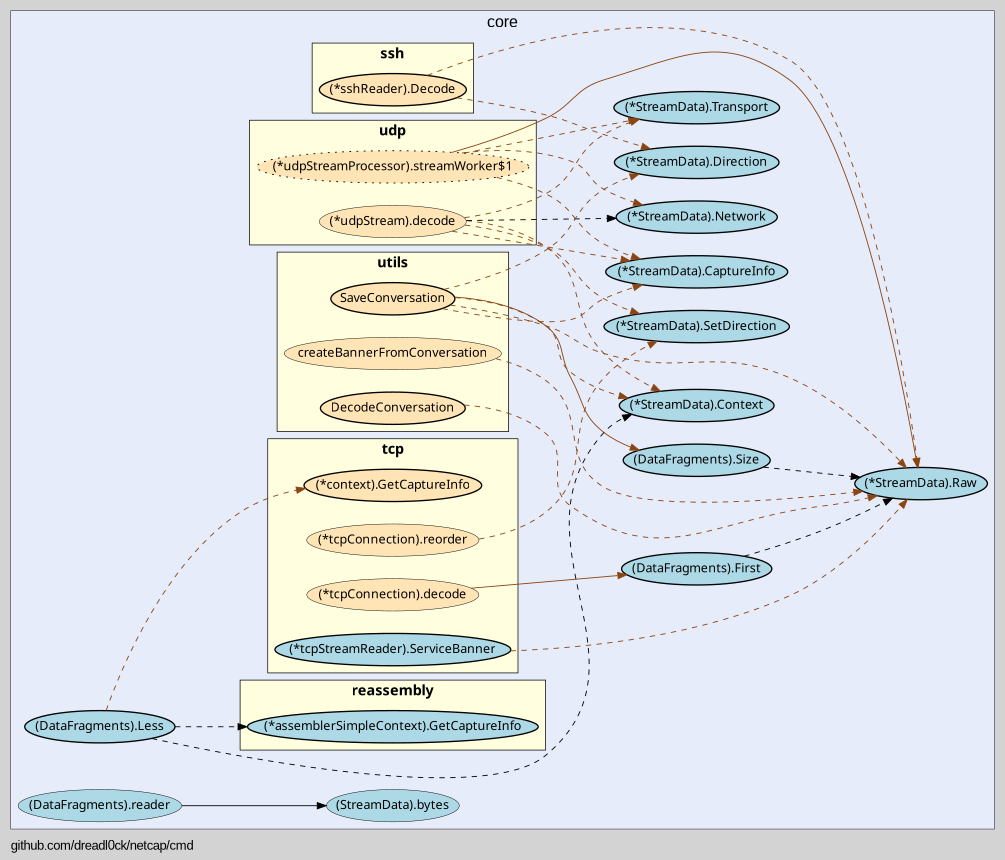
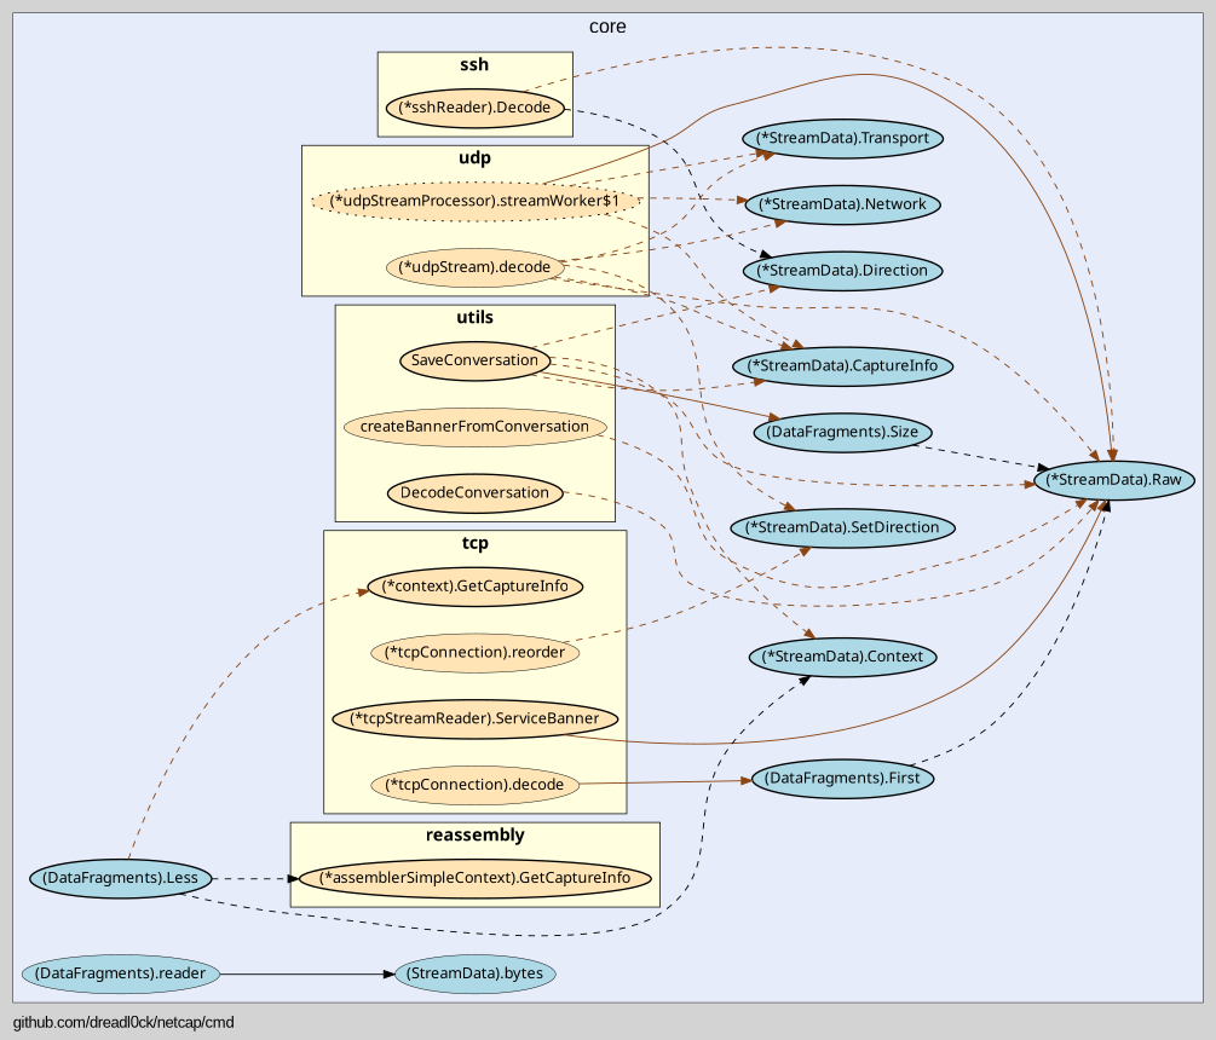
  digraph {
    bgcolor=lightgray
    fontname=Arial
    fontsize=14
    label="github.com/dreadl0ck/netcap/cmd"
    labeljust=l
    nodesep=0.35
    penwidth=0.5
    rankdir=LR
    style=solid
    node [fillcolor=lightblue fontname=Verdana margin="0.05,0.0" penwidth=1.5 shape=ellipse style=filled]
    edge [color=saddlebrown minlen=2 style=dashed]
-   n1 [label="(*assemblerSimpleContext).GetCaptureInfo"]
+   n1 [fillcolor=moccasin label="(*assemblerSimpleContext).GetCaptureInfo"]
    n2 [fillcolor=moccasin label="(*sshReader).Decode"]
    n3 [fillcolor=moccasin label="(*context).GetCaptureInfo"]
    n4 [fillcolor=moccasin label="(*tcpConnection).reorder" penwidth=0.5]
    n5 [fillcolor=moccasin label="(*tcpConnection).decode" penwidth=0.5]
-   n6 [label="(*tcpStreamReader).ServiceBanner"]
+   n6 [fillcolor=moccasin label="(*tcpStreamReader).ServiceBanner"]
    n7 [fillcolor=moccasin label="(*udpStream).decode" penwidth=0.5]
    n8 [fillcolor=moccasin label="(*udpStreamProcessor).streamWorker$1" penwidth=1.0 style="dotted,filled"]
    n9 [fillcolor=moccasin label=createBannerFromConversation penwidth=0.5]
    n10 [fillcolor=moccasin label=SaveConversation]
    n11 [fillcolor=moccasin label=DecodeConversation]
    n12 [label="(DataFragments).Less"]
    n13 [label="(*StreamData).Context"]
    n14 [label="(*StreamData).SetDirection"]
    n15 [label="(*StreamData).Raw"]
    n16 [label="(DataFragments).Size"]
    n17 [label="(*StreamData).Transport"]
    n18 [label="(*StreamData).Direction"]
    n19 [label="(*StreamData).CaptureInfo"]
    n20 [label="(DataFragments).First"]
    n21 [label="(*StreamData).Network"]
    n22 [label="(DataFragments).reader" penwidth=0.5]
    n23 [label="(StreamData).bytes" penwidth=0.5]
    subgraph cluster_1 {
      bgcolor="#e6ecfa"
      fontsize=18
      label=core
      labeljust=c
      labelloc=t
      n12
      n13
      n14
      n15
      n16
      n17
      n18
      n19
      n20
      n21
      n22
      n23
      subgraph cluster_2 {
        bgcolor="#e6ecfa"
        fillcolor=lightyellow
        fontname="Tahoma bold"
        fontsize=16
        label=reassembly
        labeljust=c
        labelloc=t
        penwidth=0.8
        rank=sink
        style=filled
        n1
      }
      subgraph cluster_3 {
        bgcolor="#e6ecfa"
        fillcolor=lightyellow
        fontname="Tahoma bold"
        fontsize=16
        label=ssh
        labeljust=c
        labelloc=t
        penwidth=0.8
        rank=sink
        style=filled
        n2
      }
      subgraph cluster_4 {
        bgcolor="#e6ecfa"
        fillcolor=lightyellow
        fontname="Tahoma bold"
        fontsize=16
        label=tcp
        labeljust=c
        labelloc=t
        penwidth=0.8
        rank=sink
        style=filled
        n3
        n4
        n5
        n6
      }
      subgraph cluster_5 {
        bgcolor="#e6ecfa"
        fillcolor=lightyellow
        fontname="Tahoma bold"
        fontsize=16
        label=udp
        labeljust=c
        labelloc=t
        penwidth=0.8
        rank=sink
        style=filled
        n7
        n8
      }
      subgraph cluster_6 {
        bgcolor="#e6ecfa"
        fillcolor=lightyellow
        fontname="Tahoma bold"
        fontsize=16
        label=utils
        labeljust=c
        labelloc=t
        penwidth=0.8
        rank=sink
        style=filled
        n9
        n10
        n11
      }
    }
    n2 -> n15
-   n2 -> n18
+   n2 -> n18 [color=black]
    n4 -> n14
    n5 -> n20 [style=""]
-   n6 -> n15
+   n6 -> n15 [style=solid]
    n7 -> n14
-   n7 -> n13
+   n7 -> n15
    n7 -> n17
    n7 -> n19
-   n7 -> n21 [color=black]
+   n7 -> n21
    n8 -> n15 [style=solid]
    n8 -> n17
    n8 -> n19
    n8 -> n21
    n9 -> n15
    n10 -> n13
    n10 -> n15
    n10 -> n16 [style=""]
    n10 -> n18
    n10 -> n19
    n11 -> n15
    n12 -> n1 [color=black]
    n12 -> n3
    n12 -> n13 [color=""]
    n16 -> n15 [color=""]
    n20 -> n15 [color=""]
    n22 -> n23 [color="" style=""]
  }
